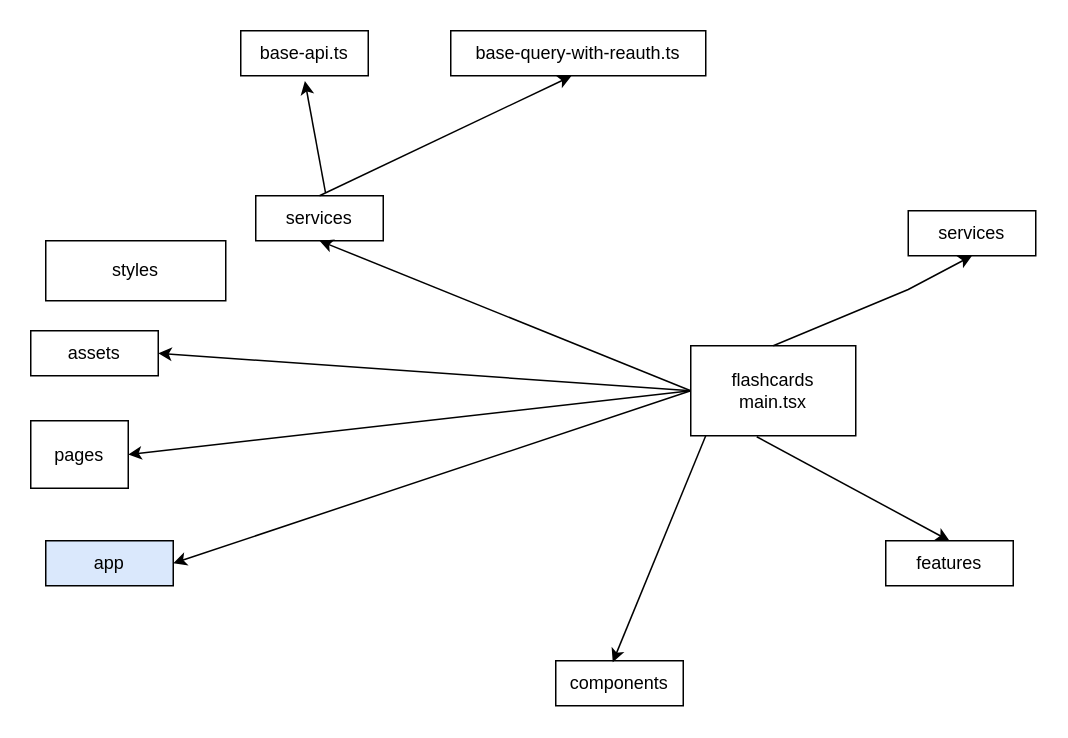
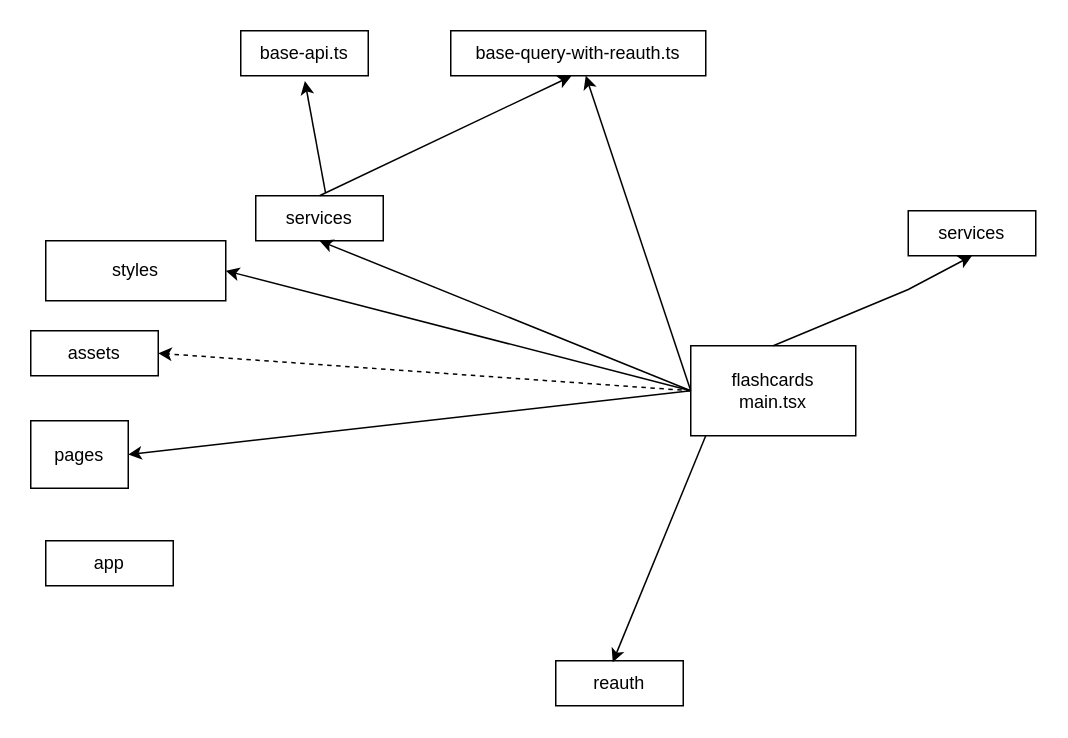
  <mxCell id="0" />
  <mxCell id="1" parent="0" />
  <mxCell id="2" value="flashcards&lt;div&gt;main.tsx&lt;/div&gt;" style="html=1;whiteSpace=wrap;" vertex="1" parent="1"><mxGeometry x="460" y="230" width="110" height="60" as="geometry" /></mxCell>
- <mxCell id="3" value="app" style="html=1;whiteSpace=wrap;fillColor=#dae8fc;" vertex="1" parent="1"><mxGeometry x="30" y="360" width="85" height="30" as="geometry" /></mxCell>
+ <mxCell id="3" value="app" style="html=1;whiteSpace=wrap;" vertex="1" parent="1"><mxGeometry x="30" y="360" width="85" height="30" as="geometry" /></mxCell>
  <mxCell id="4" value="assets" style="html=1;whiteSpace=wrap;" vertex="1" parent="1"><mxGeometry x="20" y="220" width="85" height="30" as="geometry" /></mxCell>
  <mxCell id="5" value="pages" style="html=1;whiteSpace=wrap;" vertex="1" parent="1"><mxGeometry x="20" y="280" width="65" height="45" as="geometry" /></mxCell>
- <mxCell id="6" value="features" style="html=1;whiteSpace=wrap;" vertex="1" parent="1"><mxGeometry x="590" y="360" width="85" height="30" as="geometry" /></mxCell>
- <mxCell id="7" value="" style="endArrow=classic;html=1;rounded=0;entryX=1;entryY=0.5;entryDx=0;entryDy=0;exitX=0;exitY=0.5;exitDx=0;exitDy=0;exitPerimeter=0;" edge="1" parent="1" source="2" target="3"><mxGeometry width="50" height="50" relative="1" as="geometry"><mxPoint x="370" y="370" as="sourcePoint" /><mxPoint x="420" y="320" as="targetPoint" /></mxGeometry></mxCell>
- <mxCell id="8" value="" style="endArrow=classic;html=1;rounded=0;entryX=1;entryY=0.5;entryDx=0;entryDy=0;exitX=0;exitY=0.5;exitDx=0;exitDy=0;" edge="1" parent="1" source="2" target="4"><mxGeometry width="50" height="50" relative="1" as="geometry"><mxPoint x="460" y="280" as="sourcePoint" /><mxPoint x="345" y="285" as="targetPoint" /></mxGeometry></mxCell>
+ <mxCell id="7" value="" style="endArrow=classic;html=1;rounded=0;exitX=0;exitY=0.5;exitDx=0;exitDy=0;exitPerimeter=0;" edge="1" parent="1" source="2" target="20"><mxGeometry width="50" height="50" relative="1" as="geometry"><mxPoint x="370" y="370" as="sourcePoint" /><mxPoint x="420" y="320" as="targetPoint" /></mxGeometry></mxCell>
+ <mxCell id="8" value="" style="endArrow=classic;html=1;rounded=0;entryX=1;entryY=0.5;entryDx=0;entryDy=0;exitX=0;exitY=0.5;exitDx=0;exitDy=0;dashed=1;" edge="1" parent="1" source="2" target="4"><mxGeometry width="50" height="50" relative="1" as="geometry"><mxPoint x="460" y="280" as="sourcePoint" /><mxPoint x="345" y="285" as="targetPoint" /></mxGeometry></mxCell>
  <mxCell id="9" value="" style="endArrow=classic;html=1;rounded=0;entryX=1;entryY=0.5;entryDx=0;entryDy=0;exitX=0;exitY=0.5;exitDx=0;exitDy=0;" edge="1" parent="1" source="2" target="5"><mxGeometry width="50" height="50" relative="1" as="geometry"><mxPoint x="460" y="280" as="sourcePoint" /><mxPoint x="355" y="295" as="targetPoint" /></mxGeometry></mxCell>
  <mxCell id="10" value="services" style="html=1;whiteSpace=wrap;" vertex="1" parent="1"><mxGeometry x="170" y="130" width="85" height="30" as="geometry" /></mxCell>
- <mxCell id="11" value="components" style="html=1;whiteSpace=wrap;" vertex="1" parent="1"><mxGeometry x="370" y="440" width="85" height="30" as="geometry" /></mxCell>
+ <mxCell id="11" value="reauth" style="html=1;whiteSpace=wrap;" vertex="1" parent="1"><mxGeometry x="370" y="440" width="85" height="30" as="geometry" /></mxCell>
  <mxCell id="12" value="" style="endArrow=classic;html=1;rounded=0;entryX=0.447;entryY=0.033;entryDx=0;entryDy=0;entryPerimeter=0;" edge="1" parent="1" target="11"><mxGeometry width="50" height="50" relative="1" as="geometry"><mxPoint x="470" y="290" as="sourcePoint" /><mxPoint x="345" y="425" as="targetPoint" /></mxGeometry></mxCell>
- <mxCell id="13" value="" style="endArrow=classic;html=1;rounded=0;entryX=0.5;entryY=0;entryDx=0;entryDy=0;exitX=0.4;exitY=1.011;exitDx=0;exitDy=0;exitPerimeter=0;" edge="1" parent="1" source="2" target="6"><mxGeometry width="50" height="50" relative="1" as="geometry"><mxPoint x="480" y="300" as="sourcePoint" /><mxPoint x="468" y="441" as="targetPoint" /></mxGeometry></mxCell>
  <mxCell id="14" value="" style="endArrow=classic;html=1;rounded=0;entryX=0.5;entryY=1;entryDx=0;entryDy=0;exitX=0;exitY=0.5;exitDx=0;exitDy=0;" edge="1" parent="1" source="2" target="10"><mxGeometry width="50" height="50" relative="1" as="geometry"><mxPoint x="545" y="270" as="sourcePoint" /><mxPoint x="684" y="340" as="targetPoint" /></mxGeometry></mxCell>
  <mxCell id="15" value="services" style="html=1;whiteSpace=wrap;" vertex="1" parent="1"><mxGeometry x="605" y="140" width="85" height="30" as="geometry" /></mxCell>
  <mxCell id="16" value="" style="endArrow=classic;html=1;rounded=0;entryX=0.5;entryY=1;entryDx=0;entryDy=0;exitX=0.5;exitY=0;exitDx=0;exitDy=0;" edge="1" parent="1" source="2" target="15"><mxGeometry width="50" height="50" relative="1" as="geometry"><mxPoint x="540" y="192.5" as="sourcePoint" /><mxPoint x="685" y="197.5" as="targetPoint" /><Array as="points"><mxPoint x="605" y="192.5" /></Array></mxGeometry></mxCell>
  <mxCell id="17" value="styles" style="html=1;whiteSpace=wrap;" vertex="1" parent="1"><mxGeometry x="30" y="160" width="120" height="40" as="geometry" /></mxCell>
+ <mxCell id="18" value="" style="endArrow=classic;html=1;rounded=0;entryX=1;entryY=0.5;entryDx=0;entryDy=0;exitX=0;exitY=0.5;exitDx=0;exitDy=0;" edge="1" parent="1" source="2" target="17"><mxGeometry width="50" height="50" relative="1" as="geometry"><mxPoint x="460" y="206" as="sourcePoint" /><mxPoint x="345" y="204" as="targetPoint" /></mxGeometry></mxCell>
  <mxCell id="19" value="&lt;div style=&quot;&quot;&gt;&lt;pre style=&quot;&quot;&gt;&lt;font face=&quot;Helvetica&quot;&gt;base-api.ts&lt;/font&gt;&lt;/pre&gt;&lt;/div&gt;" style="html=1;whiteSpace=wrap;labelBackgroundColor=none;fontColor=#000000;" vertex="1" parent="1"><mxGeometry x="160" y="20" width="85" height="30" as="geometry" /></mxCell>
  <mxCell id="20" value="&lt;div style=&quot;line-height: 160%;&quot;&gt;&lt;pre style=&quot;line-height: 160%;&quot;&gt;&lt;font face=&quot;Helvetica&quot;&gt;base-query-with-reauth.ts&lt;/font&gt;&lt;/pre&gt;&lt;/div&gt;" style="html=1;whiteSpace=wrap;labelBackgroundColor=none;fontColor=#000000;" vertex="1" parent="1"><mxGeometry x="300" y="20" width="170" height="30" as="geometry" /></mxCell>
  <mxCell id="21" value="" style="endArrow=classic;html=1;rounded=0;exitX=0.547;exitY=-0.071;exitDx=0;exitDy=0;exitPerimeter=0;entryX=0.503;entryY=1.119;entryDx=0;entryDy=0;entryPerimeter=0;" edge="1" parent="1" source="10" target="19"><mxGeometry width="50" height="50" relative="1" as="geometry"><mxPoint x="227" y="80" as="sourcePoint" /><mxPoint x="140" y="90" as="targetPoint" /></mxGeometry></mxCell>
  <mxCell id="22" value="" style="endArrow=classic;html=1;rounded=0;entryX=0.473;entryY=1.008;entryDx=0;entryDy=0;entryPerimeter=0;exitX=0.5;exitY=0;exitDx=0;exitDy=0;" edge="1" parent="1" source="10" target="20"><mxGeometry width="50" height="50" relative="1" as="geometry"><mxPoint x="263.665" y="109.04" as="sourcePoint" /><mxPoint x="369.5" y="60" as="targetPoint" /><Array as="points" /></mxGeometry></mxCell>
